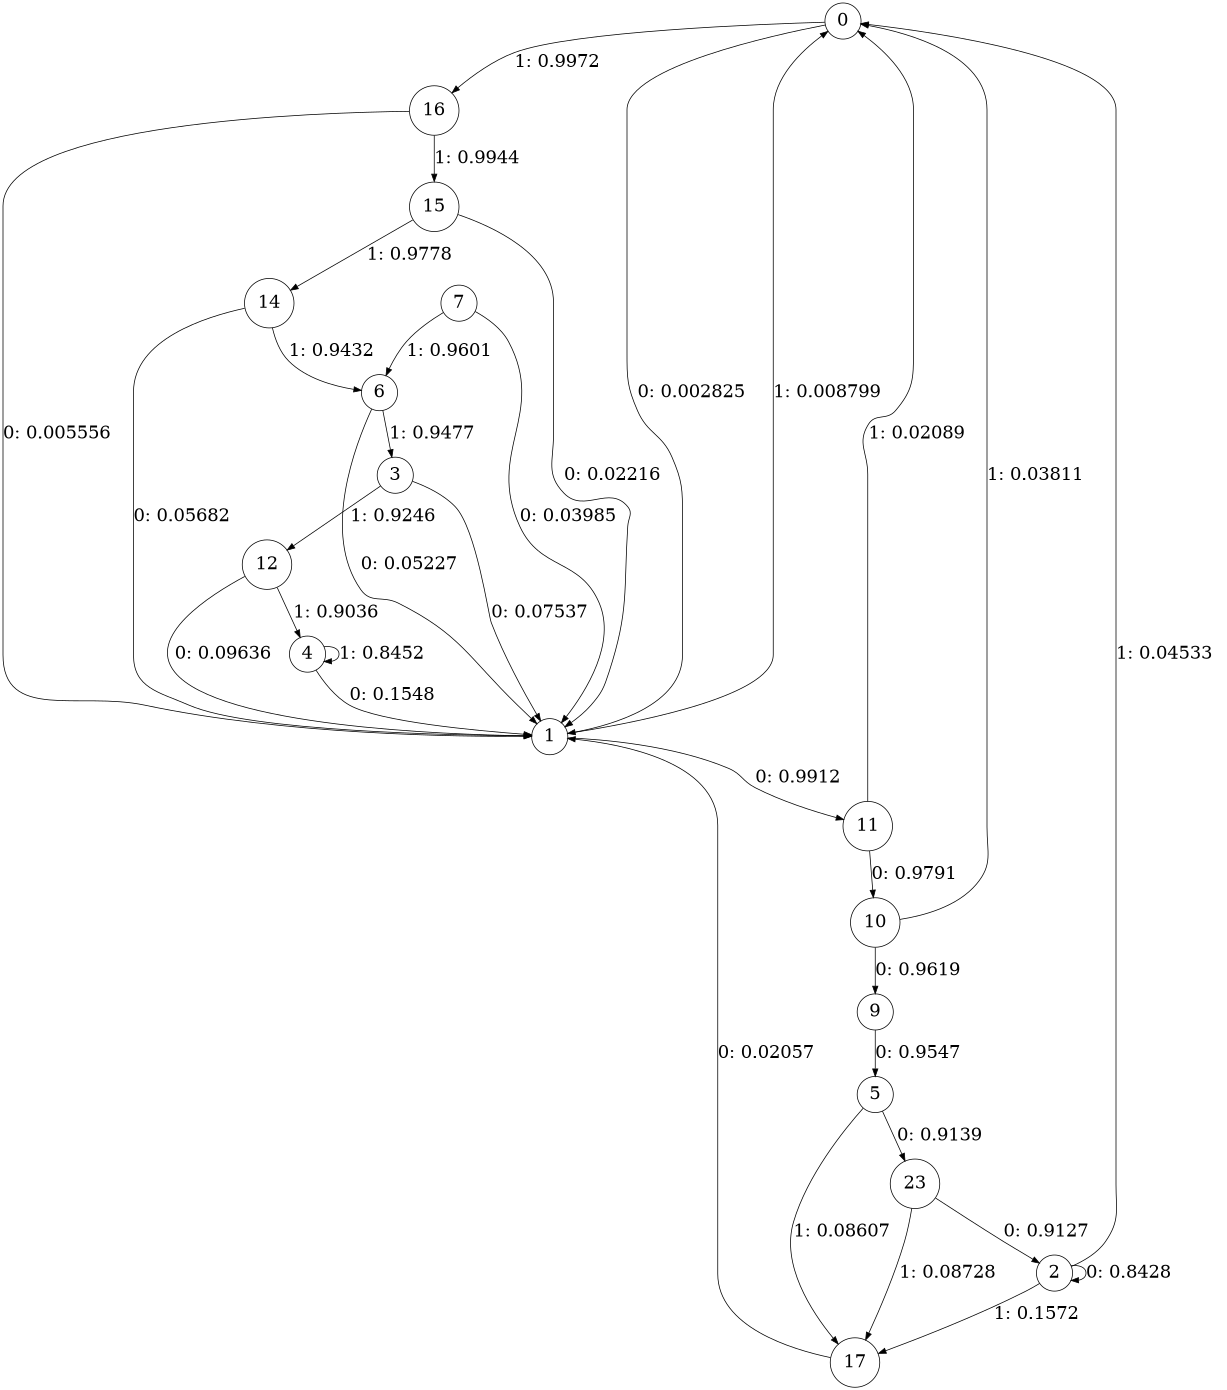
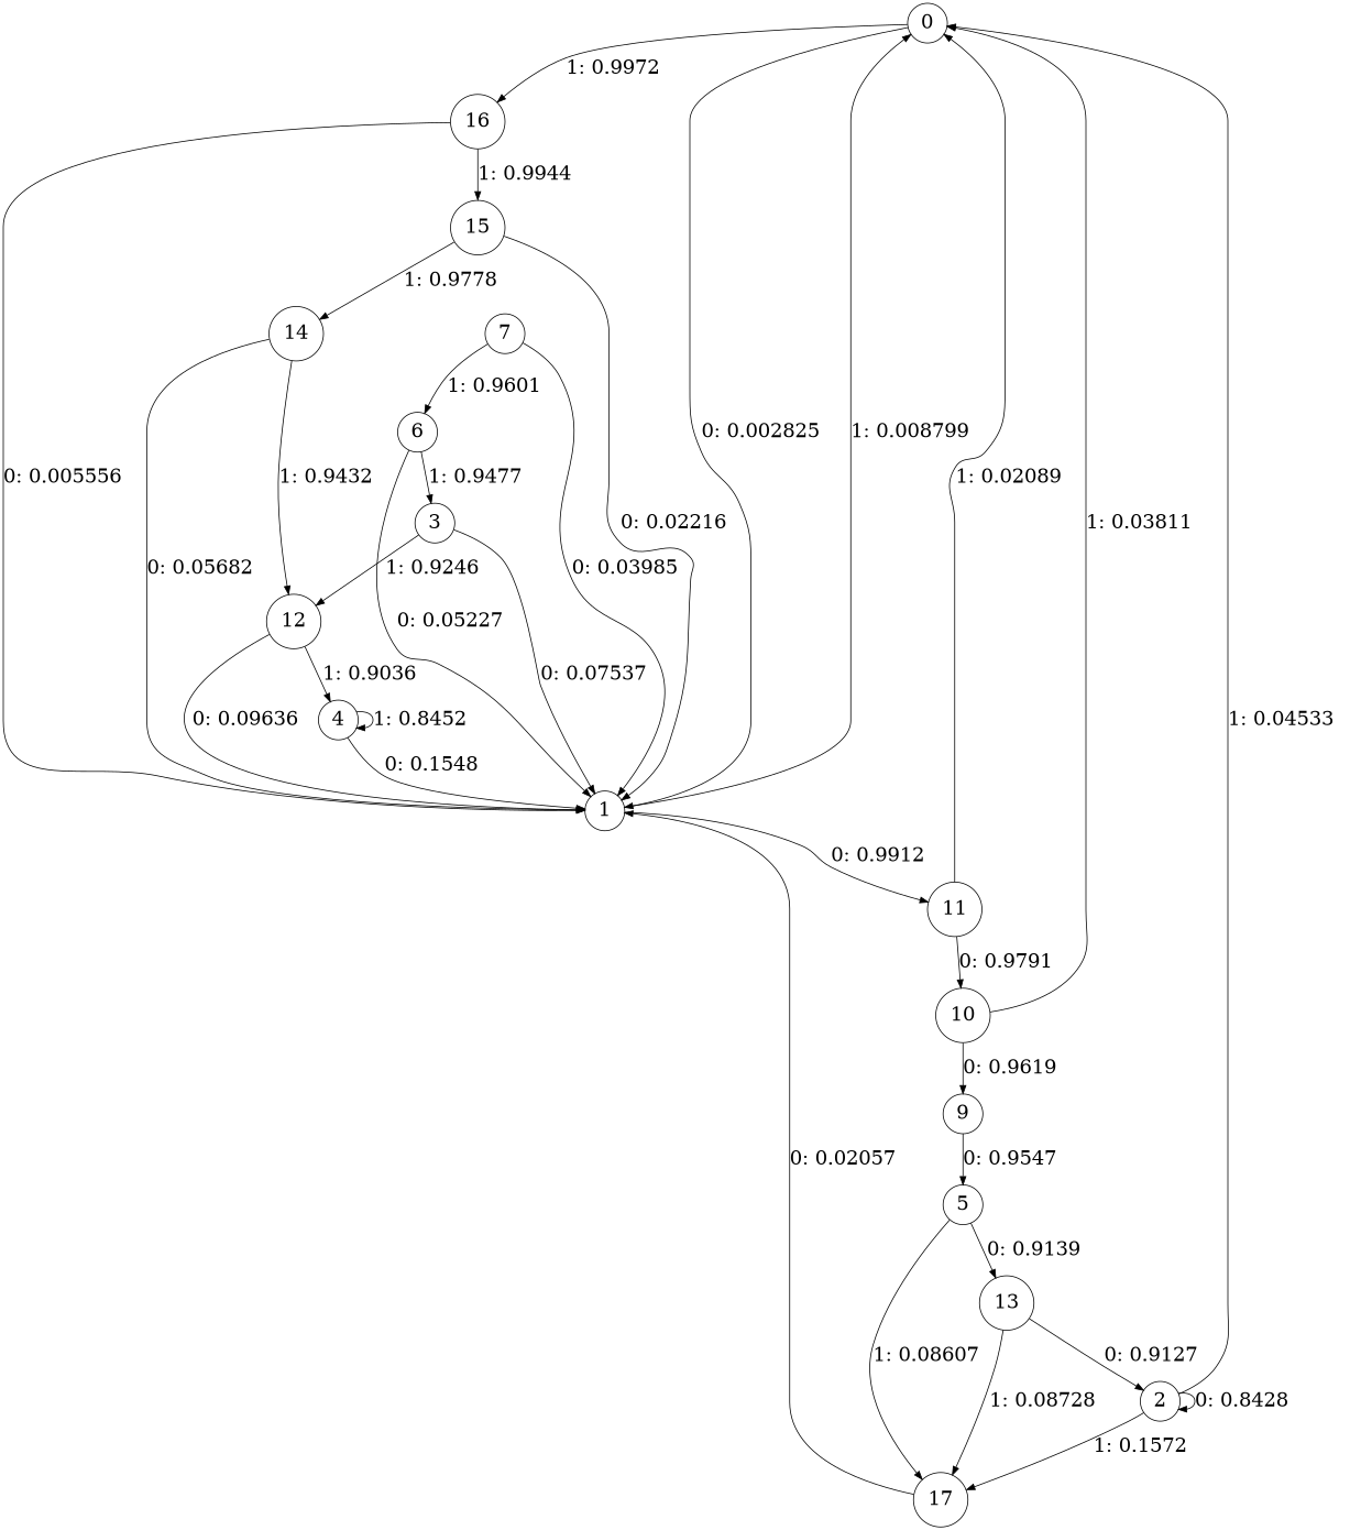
  digraph {
    node [fontsize=24 shape=circle]
    edge [fontsize=24]
    0
    1
    16
    11
    15
    10
    14
    9
    2
    17
    3
    12
    4
    5
-   13 [label=23]
+   13
    6
    7
    0 -> 1 [label="0: 0.002825  "]
    0 -> 16 [label="1: 0.9972   "]
    1 -> 0 [label="1: 0.008799  "]
    1 -> 11 [label="0: 0.9912   "]
    16 -> 1 [label="0: 0.005556  "]
    16 -> 15 [label="1: 0.9944   "]
    11 -> 0 [label="1: 0.02089  "]
    11 -> 10 [label="0: 0.9791   "]
    15 -> 1 [label="0: 0.02216  "]
    15 -> 14 [label="1: 0.9778   "]
    10 -> 0 [label="1: 0.03811  "]
    10 -> 9 [label="0: 0.9619   "]
    14 -> 1 [label="0: 0.05682  "]
-   14 -> 6 [label="1: 0.9432   "]
+   14 -> 12 [label="1: 0.9432   "]
    9 -> 5 [label="0: 0.9547   "]
    2 -> 0 [label="1: 0.04533  "]
    2 -> 2 [label="0: 0.8428   "]
    2 -> 17 [label="1: 0.1572   "]
    17 -> 1 [label="0: 0.02057  "]
    3 -> 1 [label="0: 0.07537  "]
    3 -> 12 [label="1: 0.9246   "]
    12 -> 1 [label="0: 0.09636  "]
    12 -> 4 [label="1: 0.9036   "]
    4 -> 1 [label="0: 0.1548   "]
    4 -> 4 [label="1: 0.8452   "]
    5 -> 17 [label="1: 0.08607  "]
    5 -> 13 [label="0: 0.9139   "]
    13 -> 2 [label="0: 0.9127   "]
    13 -> 17 [label="1: 0.08728  "]
    6 -> 1 [label="0: 0.05227  "]
    6 -> 3 [label="1: 0.9477   "]
    7 -> 1 [label="0: 0.03985  "]
    7 -> 6 [label="1: 0.9601   "]
  }
